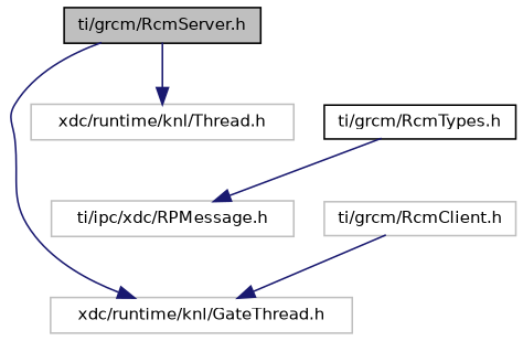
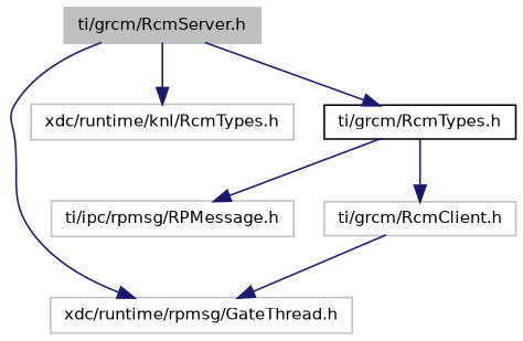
  digraph {
    node [color=grey75 fillcolor=white fontname=Helvetica fontsize=10 shape=record style=filled]
    edge [color=midnightblue fontname=Helvetica fontsize=10 labelfontname=Helvetica labelfontsize=10 style=solid]
-   n1 [color=black fillcolor=grey75 fontcolor=black height=0.2 label="ti/grcm/RcmServer.h" width=0.4]
-   n2 [height=0.2 label="xdc/runtime/knl/GateThread.h" width=0.4]
-   n3 [height=0.2 label="xdc/runtime/knl/Thread.h" width=0.4]
+   n1 [fillcolor=grey75 fontcolor=black height=0.2 label="ti/grcm/RcmServer.h" width=0.4]
+   n2 [height=0.2 label="xdc/runtime/rpmsg/GateThread.h" width=0.4]
+   n3 [height=0.2 label="xdc/runtime/knl/RcmTypes.h" width=0.4]
    n4 [color=black height=0.2 label="ti/grcm/RcmTypes.h" width=0.4]
-   n5 [height=0.2 label="ti/ipc/xdc/RPMessage.h" width=0.4]
+   n5 [height=0.2 label="ti/ipc/rpmsg/RPMessage.h" width=0.4]
    n6 [height=0.2 label="ti/grcm/RcmClient.h" width=0.4]
    n1 -> n2
    n1 -> n3
+   n1 -> n4
    n4 -> n5
+   n4 -> n6
    n6 -> n2
  }
